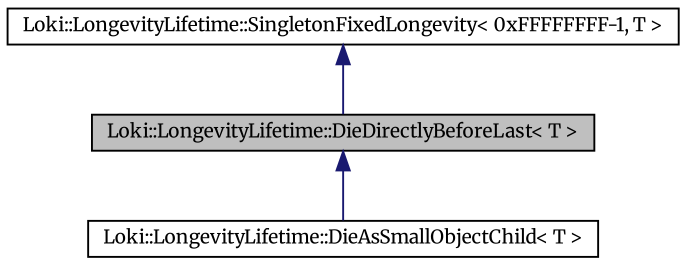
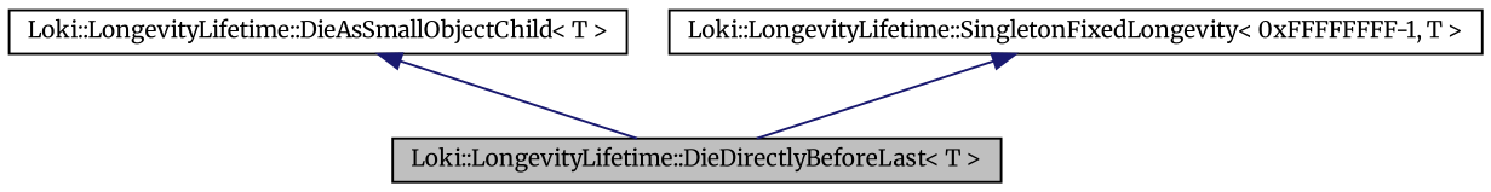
  digraph {
    fontname=Merriweather
    node [color=black fontname=Merriweather fontsize=10 shape=record]
    edge [color=midnightblue dir=back fontname=Merriweather fontsize=10 labelfontname="FreeSans.ttf" labelfontsize=10 style=solid]
    n1 [fillcolor=grey75 fontcolor=black height=0.2 label="Loki::LongevityLifetime::DieDirectlyBeforeLast\< T \>" style=filled width=0.4]
    n2 [height=0.2 label="Loki::LongevityLifetime::DieAsSmallObjectChild\< T \>" width=0.4]
    n3 [height=0.2 label="Loki::LongevityLifetime::SingletonFixedLongevity\< 0xFFFFFFFF-1, T \>" width=0.4]
-   n1 -> n2
+   n2 -> n1
    n3 -> n1
  }
